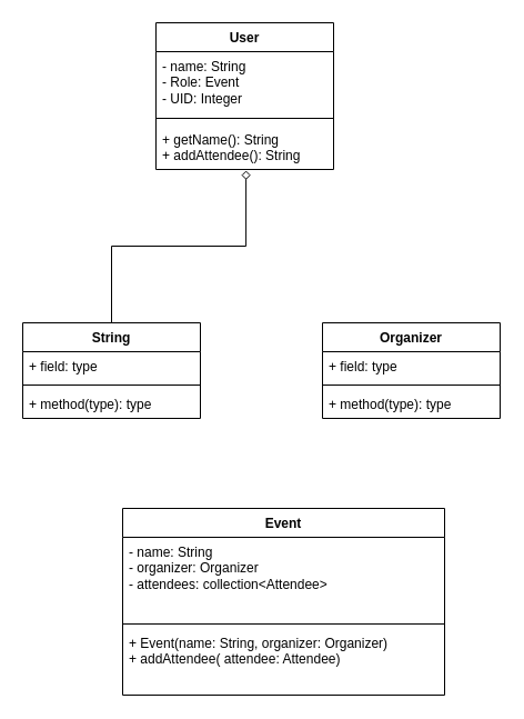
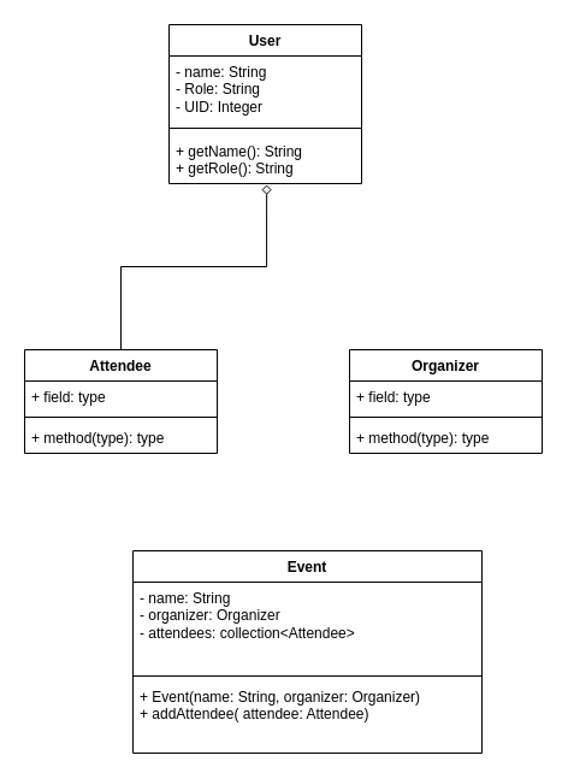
  <mxCell id="0" />
  <mxCell id="1" parent="0" />
  <mxCell id="2" value="User" style="swimlane;fontStyle=1;align=center;verticalAlign=top;childLayout=stackLayout;horizontal=1;startSize=26;horizontalStack=0;resizeParent=1;resizeParentMax=0;resizeLast=0;collapsible=1;marginBottom=0;whiteSpace=wrap;html=1;" parent="1" vertex="1"><mxGeometry x="140" y="20" width="160" height="132" as="geometry" /></mxCell>
- <mxCell id="3" value="- name: String&lt;br&gt;- Role: Event&lt;br&gt;- UID: Integer" style="text;strokeColor=none;fillColor=none;align=left;verticalAlign=top;spacingLeft=4;spacingRight=4;overflow=hidden;rotatable=0;points=[[0,0.5],[1,0.5]];portConstraint=eastwest;whiteSpace=wrap;html=1;" parent="2" vertex="1"><mxGeometry y="26" width="160" height="54" as="geometry" /></mxCell>
+ <mxCell id="3" value="- name: String&lt;br&gt;- Role: String&lt;br&gt;- UID: Integer" style="text;strokeColor=none;fillColor=none;align=left;verticalAlign=top;spacingLeft=4;spacingRight=4;overflow=hidden;rotatable=0;points=[[0,0.5],[1,0.5]];portConstraint=eastwest;whiteSpace=wrap;html=1;" parent="2" vertex="1"><mxGeometry y="26" width="160" height="54" as="geometry" /></mxCell>
  <mxCell id="4" value="" style="line;strokeWidth=1;fillColor=none;align=left;verticalAlign=middle;spacingTop=-1;spacingLeft=3;spacingRight=3;rotatable=0;labelPosition=right;points=[];portConstraint=eastwest;strokeColor=inherit;" parent="2" vertex="1"><mxGeometry y="80" width="160" height="12" as="geometry" /></mxCell>
- <mxCell id="5" value="+ getName(): String&lt;br&gt;+ addAttendee(): String" style="text;strokeColor=none;fillColor=none;align=left;verticalAlign=top;spacingLeft=4;spacingRight=4;overflow=hidden;rotatable=0;points=[[0,0.5],[1,0.5]];portConstraint=eastwest;whiteSpace=wrap;html=1;" parent="2" vertex="1"><mxGeometry y="92" width="160" height="40" as="geometry" /></mxCell>
+ <mxCell id="5" value="+ getName(): String&lt;br&gt;+ getRole(): String" style="text;strokeColor=none;fillColor=none;align=left;verticalAlign=top;spacingLeft=4;spacingRight=4;overflow=hidden;rotatable=0;points=[[0,0.5],[1,0.5]];portConstraint=eastwest;whiteSpace=wrap;html=1;" parent="2" vertex="1"><mxGeometry y="92" width="160" height="40" as="geometry" /></mxCell>
  <mxCell id="6" value="Organizer" style="swimlane;fontStyle=1;align=center;verticalAlign=top;childLayout=stackLayout;horizontal=1;startSize=26;horizontalStack=0;resizeParent=1;resizeParentMax=0;resizeLast=0;collapsible=1;marginBottom=0;whiteSpace=wrap;html=1;" parent="1" vertex="1"><mxGeometry x="290" y="290" width="160" height="86" as="geometry" /></mxCell>
  <mxCell id="7" value="+ field: type" style="text;strokeColor=none;fillColor=none;align=left;verticalAlign=top;spacingLeft=4;spacingRight=4;overflow=hidden;rotatable=0;points=[[0,0.5],[1,0.5]];portConstraint=eastwest;whiteSpace=wrap;html=1;" parent="6" vertex="1"><mxGeometry y="26" width="160" height="26" as="geometry" /></mxCell>
  <mxCell id="8" value="" style="line;strokeWidth=1;fillColor=none;align=left;verticalAlign=middle;spacingTop=-1;spacingLeft=3;spacingRight=3;rotatable=0;labelPosition=right;points=[];portConstraint=eastwest;strokeColor=inherit;" parent="6" vertex="1"><mxGeometry y="52" width="160" height="8" as="geometry" /></mxCell>
  <mxCell id="9" value="+ method(type): type" style="text;strokeColor=none;fillColor=none;align=left;verticalAlign=top;spacingLeft=4;spacingRight=4;overflow=hidden;rotatable=0;points=[[0,0.5],[1,0.5]];portConstraint=eastwest;whiteSpace=wrap;html=1;" parent="6" vertex="1"><mxGeometry y="60" width="160" height="26" as="geometry" /></mxCell>
- <mxCell id="10" value="String" style="swimlane;fontStyle=1;align=center;verticalAlign=top;childLayout=stackLayout;horizontal=1;startSize=26;horizontalStack=0;resizeParent=1;resizeParentMax=0;resizeLast=0;collapsible=1;marginBottom=0;whiteSpace=wrap;html=1;" parent="1" vertex="1"><mxGeometry x="20" y="290" width="160" height="86" as="geometry" /></mxCell>
+ <mxCell id="10" value="Attendee" style="swimlane;fontStyle=1;align=center;verticalAlign=top;childLayout=stackLayout;horizontal=1;startSize=26;horizontalStack=0;resizeParent=1;resizeParentMax=0;resizeLast=0;collapsible=1;marginBottom=0;whiteSpace=wrap;html=1;" parent="1" vertex="1"><mxGeometry x="20" y="290" width="160" height="86" as="geometry" /></mxCell>
  <mxCell id="11" value="+ field: type" style="text;strokeColor=none;fillColor=none;align=left;verticalAlign=top;spacingLeft=4;spacingRight=4;overflow=hidden;rotatable=0;points=[[0,0.5],[1,0.5]];portConstraint=eastwest;whiteSpace=wrap;html=1;" parent="10" vertex="1"><mxGeometry y="26" width="160" height="26" as="geometry" /></mxCell>
  <mxCell id="12" value="" style="line;strokeWidth=1;fillColor=none;align=left;verticalAlign=middle;spacingTop=-1;spacingLeft=3;spacingRight=3;rotatable=0;labelPosition=right;points=[];portConstraint=eastwest;strokeColor=inherit;" parent="10" vertex="1"><mxGeometry y="52" width="160" height="8" as="geometry" /></mxCell>
  <mxCell id="13" value="+ method(type): type" style="text;strokeColor=none;fillColor=none;align=left;verticalAlign=top;spacingLeft=4;spacingRight=4;overflow=hidden;rotatable=0;points=[[0,0.5],[1,0.5]];portConstraint=eastwest;whiteSpace=wrap;html=1;" parent="10" vertex="1"><mxGeometry y="60" width="160" height="26" as="geometry" /></mxCell>
  <mxCell id="14" style="edgeStyle=orthogonalEdgeStyle;rounded=0;orthogonalLoop=1;jettySize=auto;html=1;exitX=0.5;exitY=0;exitDx=0;exitDy=0;entryX=0.507;entryY=1.023;entryDx=0;entryDy=0;entryPerimeter=0;endArrow=diamond;endFill=0;" parent="1" source="10" target="5" edge="1"><mxGeometry relative="1" as="geometry" /></mxCell>
  <mxCell id="15" value="Event" style="swimlane;fontStyle=1;align=center;verticalAlign=top;childLayout=stackLayout;horizontal=1;startSize=26;horizontalStack=0;resizeParent=1;resizeParentMax=0;resizeLast=0;collapsible=1;marginBottom=0;whiteSpace=wrap;html=1;" parent="1" vertex="1"><mxGeometry x="110" y="457" width="290" height="168" as="geometry" /></mxCell>
  <mxCell id="16" value="- name: String&lt;br&gt;- organizer: Organizer&lt;br&gt;- attendees: collection&amp;lt;Attendee&amp;gt;&lt;br&gt;&lt;div&gt;&lt;br&gt;&lt;/div&gt;" style="text;strokeColor=none;fillColor=none;align=left;verticalAlign=top;spacingLeft=4;spacingRight=4;overflow=hidden;rotatable=0;points=[[0,0.5],[1,0.5]];portConstraint=eastwest;whiteSpace=wrap;html=1;" parent="15" vertex="1"><mxGeometry y="26" width="290" height="74" as="geometry" /></mxCell>
  <mxCell id="17" value="" style="line;strokeWidth=1;fillColor=none;align=left;verticalAlign=middle;spacingTop=-1;spacingLeft=3;spacingRight=3;rotatable=0;labelPosition=right;points=[];portConstraint=eastwest;strokeColor=inherit;" parent="15" vertex="1"><mxGeometry y="100" width="290" height="8" as="geometry" /></mxCell>
  <mxCell id="18" value="+ Event(name: String, organizer: Organizer)&lt;br&gt;+ addAttendee( attendee: Attendee)&lt;div&gt;&lt;br/&gt;&lt;/div&gt;" style="text;strokeColor=none;fillColor=none;align=left;verticalAlign=top;spacingLeft=4;spacingRight=4;overflow=hidden;rotatable=0;points=[[0,0.5],[1,0.5]];portConstraint=eastwest;whiteSpace=wrap;html=1;" parent="15" vertex="1"><mxGeometry y="108" width="290" height="60" as="geometry" /></mxCell>
